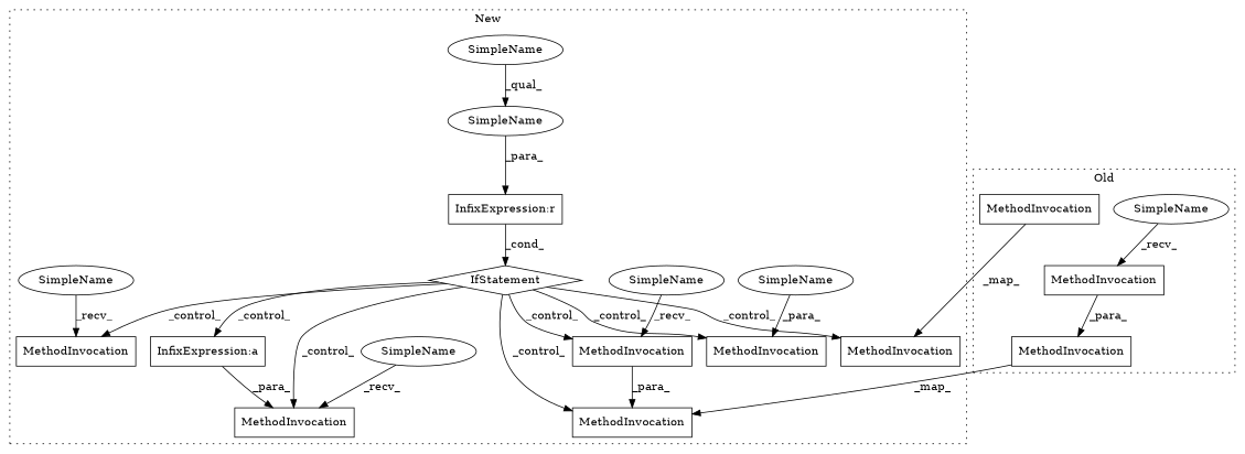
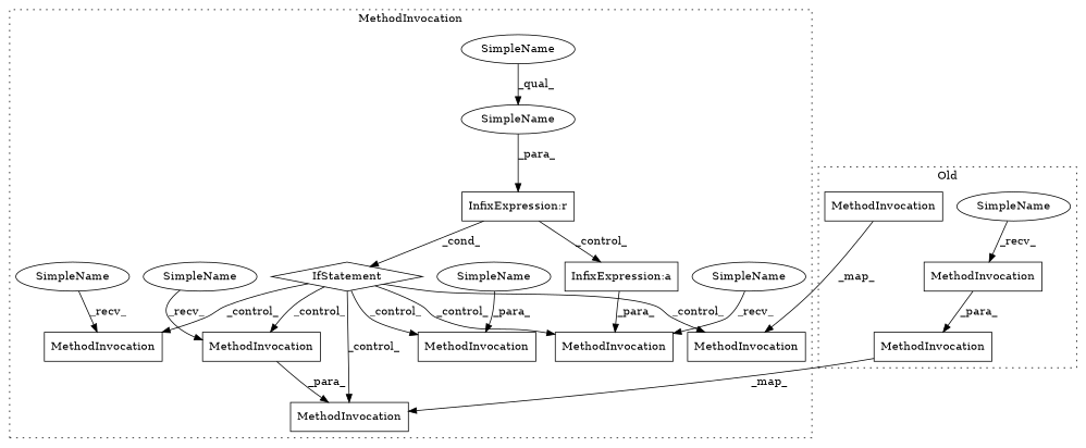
  digraph {
    node [a=32 l="5,1" s=13464 shape=box]
    n1 [l=7 label=MethodInvocation s=10829]
    n2 [label=MethodInvocation s="10929,10958"]
    n3 [l="8,1" label=MethodInvocation s="10584,10609"]
    n4 [a=42 l=6 label=SimpleName s=10822 shape=ellipse]
    n5 [a=25 l="4,2" label=IfStatement s="13460,13479" shape=diamond]
    n6 [l=9 label=MethodInvocation s=14136]
    n7 [l="8,1" label=MethodInvocation s="13976,14012"]
    n8 [l=9 label=MethodInvocation s=13812]
    n9 [label=MethodInvocation s="13803,13888"]
    n10 [label=MethodInvocation s="13581,13666"]
    n11 [l="13,17" label=MethodInvocation s="14050,14069"]
    n12 [a=42 l=6 label=SimpleName s=14063 shape=ellipse]
    n13 [a=42 l=4 label=SimpleName shape=ellipse]
    n14 [a=42 l=6 label=SimpleName s=13574 shape=ellipse]
    n15 [a=42 l=3 label=SimpleName s=13808 shape=ellipse]
    n16 [a=42 l=3 label=SimpleName s=14132 shape=ellipse]
    n17 [a=42 l=10 label=SimpleName shape=ellipse]
    n18 [a=27 l=1 label="InfixExpression:a" s=13643]
    n19 [a=27 l=4 label="InfixExpression:r" s=13474]
    subgraph cluster_1 {
      label=Old
      style=dotted
      n1
      n2
      n3
      n4
    }
    subgraph cluster_2 {
-     label=New
+     label=MethodInvocation
      style=dotted
      n5
      n6
      n7
      n8
      n9
      n10
      n11
      n12
      n13
      n14
      n15
      n16
      n17
      n18
      n19
    }
    n1 -> n2 [label=_para_]
    n2 -> n9 [label=_map_]
    n3 -> n7 [label=_map_]
    n4 -> n1 [label=_recv_]
    n5 -> n6 [label=_control_]
    n5 -> n7 [label=_control_]
    n5 -> n8 [label=_control_]
    n5 -> n9 [label=_control_]
    n5 -> n10 [label=_control_]
    n5 -> n11 [label=_control_]
-   n5 -> n18 [label=_control_]
+   n19 -> n18 [label=_control_]
    n8 -> n9 [label=_para_]
    n12 -> n11 [label=_para_]
    n13 -> n17 [label=_qual_]
    n14 -> n10 [label=_recv_]
    n15 -> n8 [label=_recv_]
    n16 -> n6 [label=_recv_]
    n17 -> n19 [label=_para_]
    n18 -> n10 [label=_para_]
    n19 -> n5 [label=_cond_]
  }
